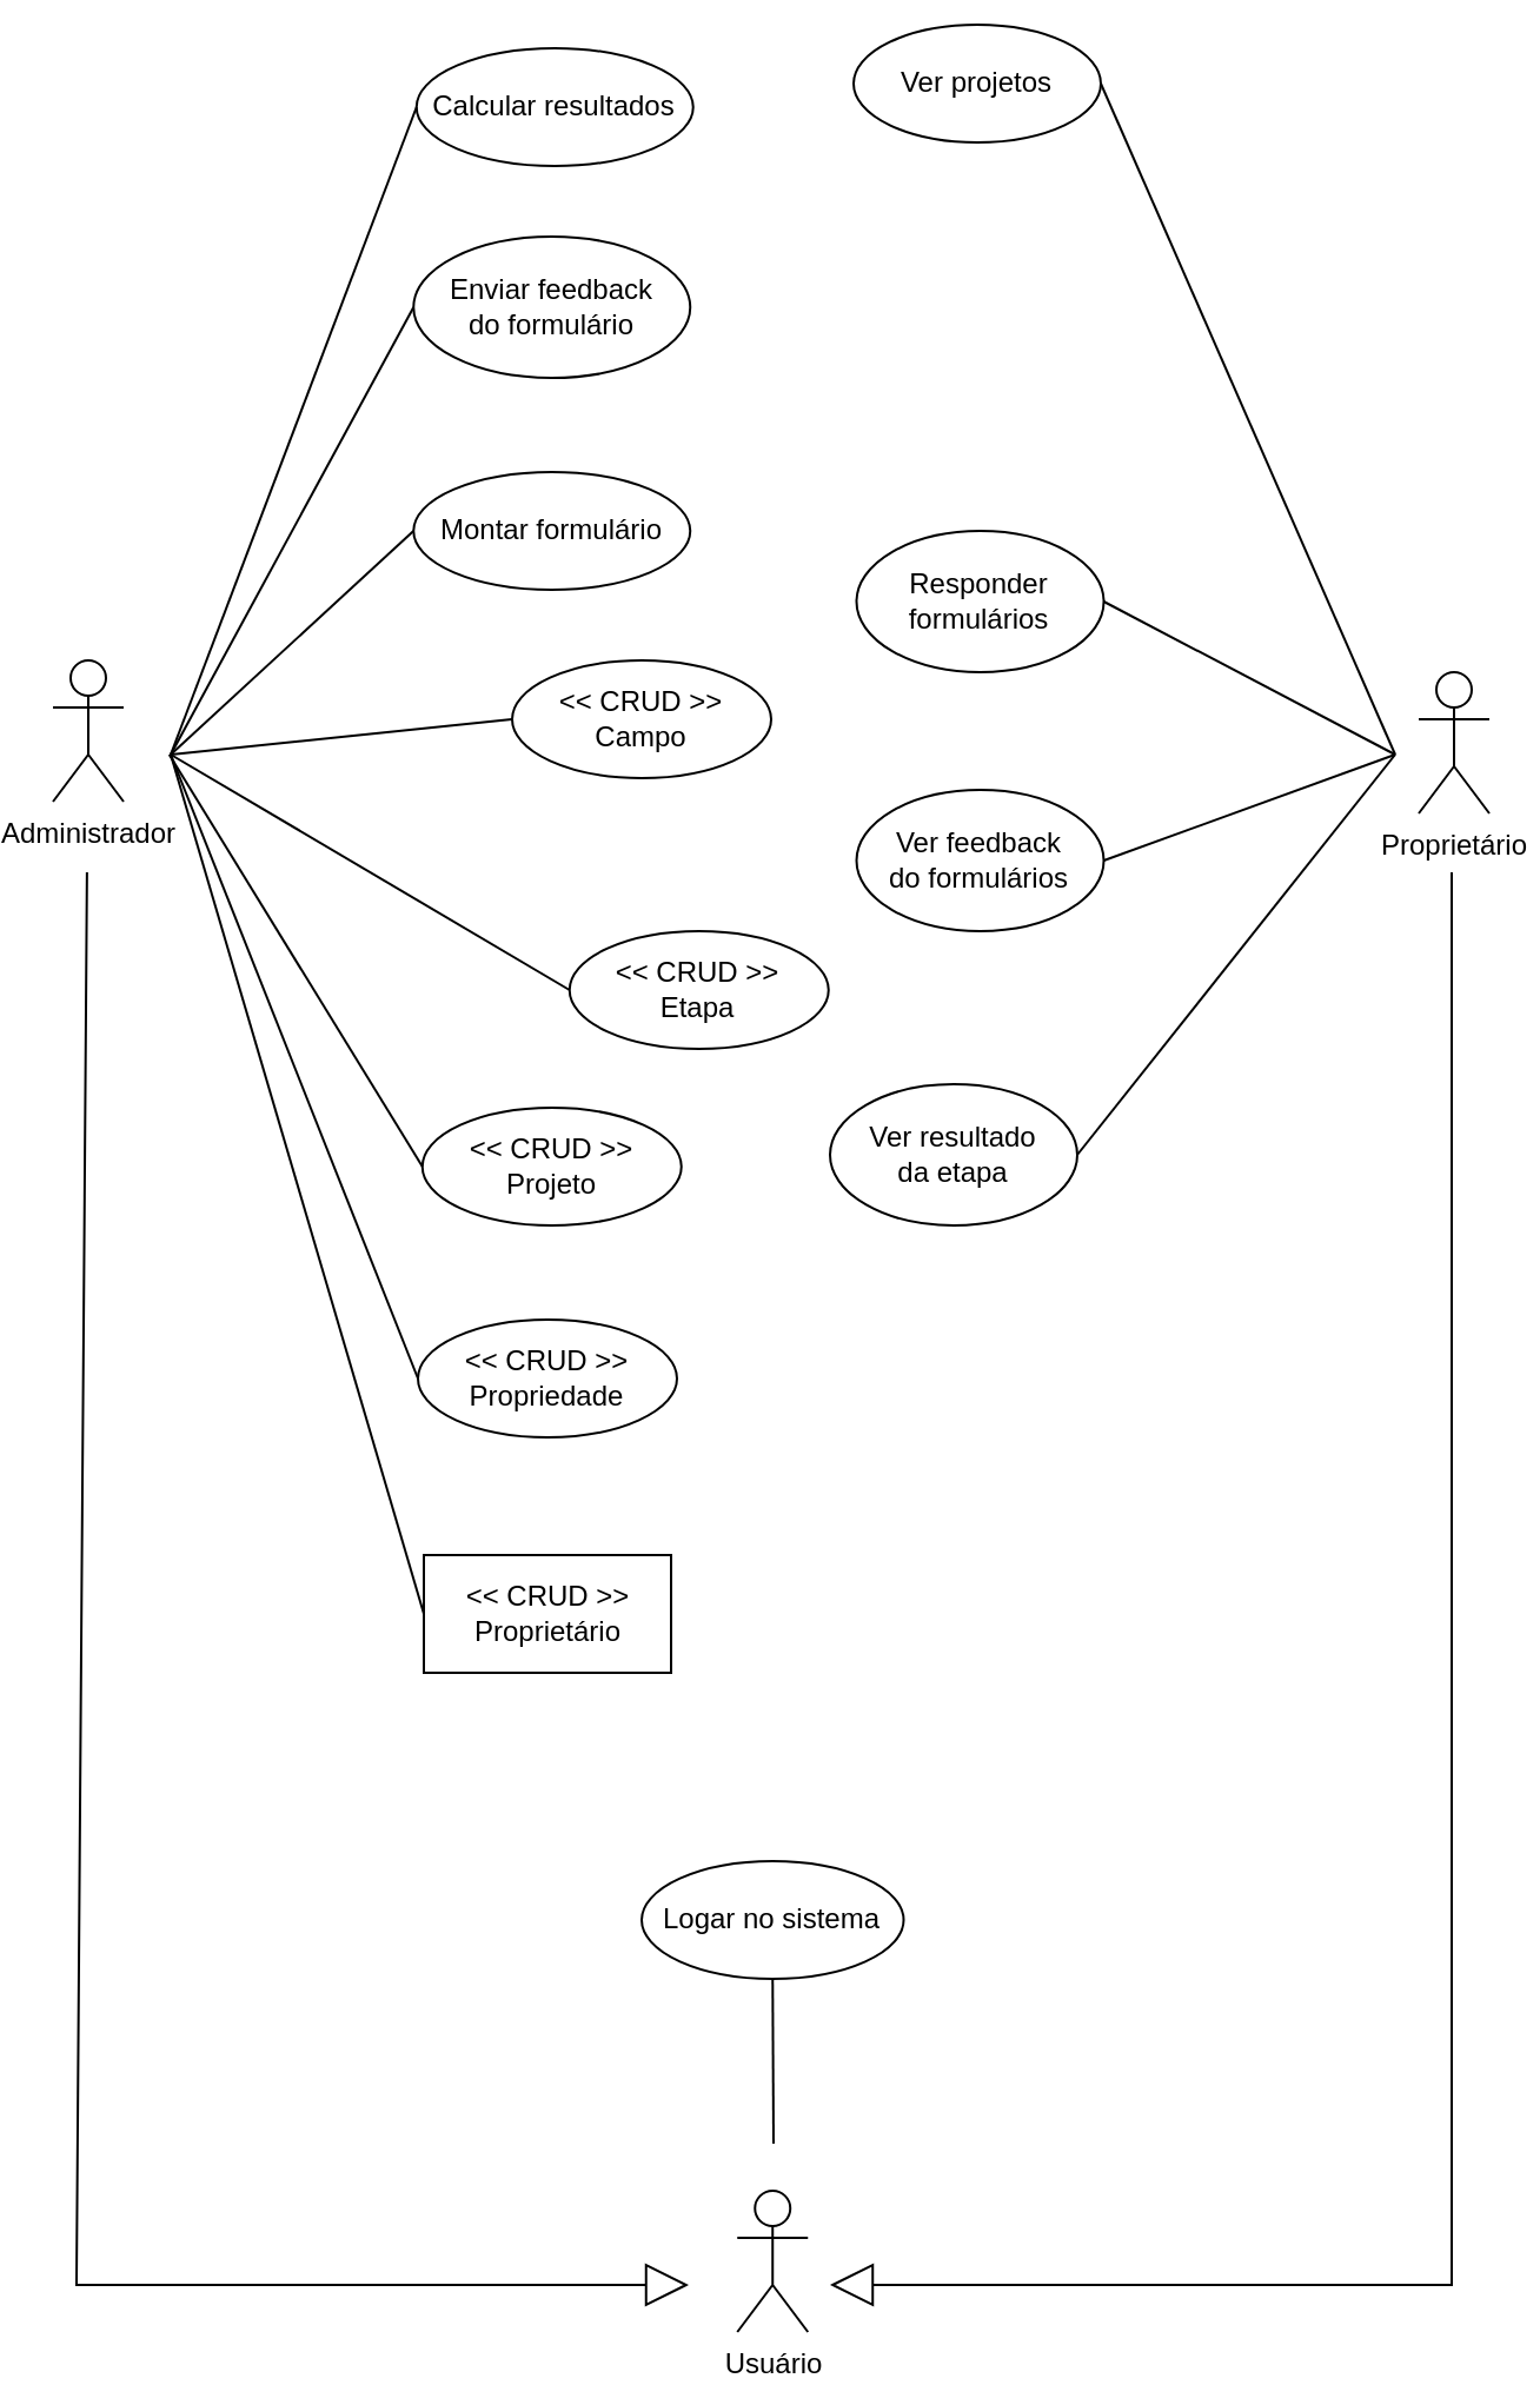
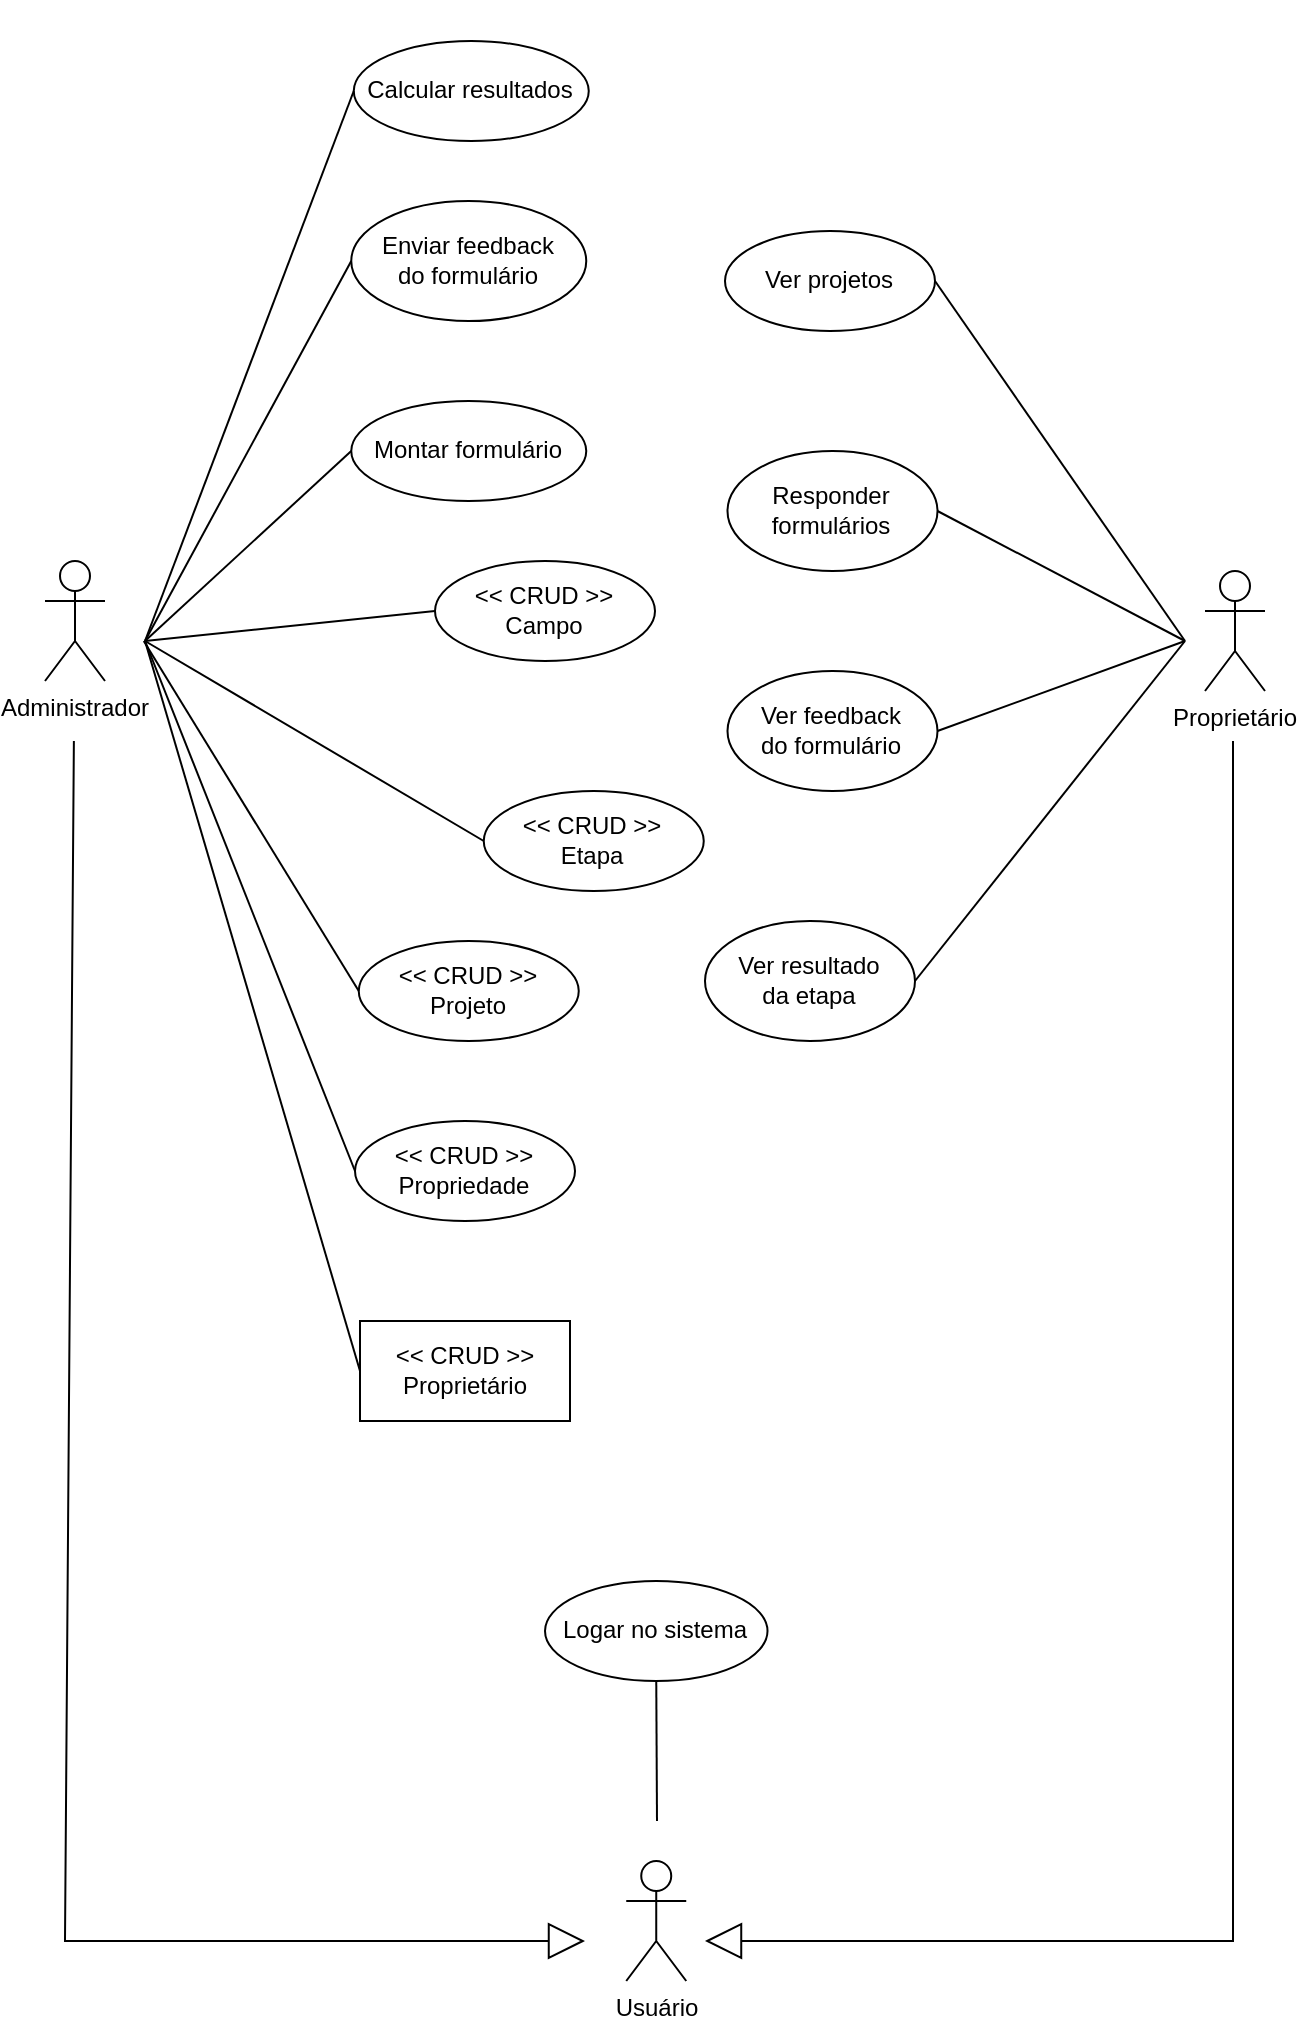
  <mxCell id="0" />
  <mxCell id="1" parent="0" />
  <mxCell id="2" value="Administrador" style="shape=umlActor;verticalLabelPosition=bottom;verticalAlign=top;html=1;outlineConnect=0;" parent="1" vertex="1"><mxGeometry x="20" y="280" width="30" height="60" as="geometry" /></mxCell>
  <mxCell id="3" value="Usuário" style="shape=umlActor;verticalLabelPosition=bottom;verticalAlign=top;html=1;outlineConnect=0;" parent="1" vertex="1"><mxGeometry x="310.62" y="930" width="30" height="60" as="geometry" /></mxCell>
  <mxCell id="4" value="Proprietário" style="shape=umlActor;verticalLabelPosition=bottom;verticalAlign=top;html=1;outlineConnect=0;" parent="1" vertex="1"><mxGeometry x="600" y="285" width="30" height="60" as="geometry" /></mxCell>
  <mxCell id="5" value="Logar no sistema" style="ellipse;whiteSpace=wrap;html=1;" parent="1" vertex="1"><mxGeometry x="270" y="790" width="111.25" height="50" as="geometry" /></mxCell>
  <mxCell id="6" value="&amp;lt;&amp;lt; CRUD &amp;gt;&amp;gt;&lt;br&gt;Proprietário" style="whiteSpace=wrap;html=1;rounded=0;" parent="1" vertex="1"><mxGeometry x="177.5" y="660" width="105" height="50" as="geometry" /></mxCell>
  <mxCell id="7" value="&amp;lt;&amp;lt; CRUD &amp;gt;&amp;gt;&lt;br&gt;Propriedade" style="ellipse;whiteSpace=wrap;html=1;" parent="1" vertex="1"><mxGeometry x="175" y="560" width="110" height="50" as="geometry" /></mxCell>
  <mxCell id="8" value="&amp;lt;&amp;lt; CRUD &amp;gt;&amp;gt;&lt;br&gt;Projeto" style="ellipse;whiteSpace=wrap;html=1;" parent="1" vertex="1"><mxGeometry x="176.88" y="470" width="110" height="50" as="geometry" /></mxCell>
  <mxCell id="9" value="&amp;lt;&amp;lt; CRUD &amp;gt;&amp;gt;&lt;br&gt;Etapa" style="ellipse;whiteSpace=wrap;html=1;" parent="1" vertex="1"><mxGeometry x="239.38" y="395" width="110" height="50" as="geometry" /></mxCell>
  <mxCell id="10" value="&amp;lt;&amp;lt; CRUD &amp;gt;&amp;gt;&lt;br&gt;Campo" style="ellipse;whiteSpace=wrap;html=1;" parent="1" vertex="1"><mxGeometry x="215" y="280" width="110" height="50" as="geometry" /></mxCell>
  <mxCell id="11" value="Montar formulário" style="ellipse;whiteSpace=wrap;html=1;" parent="1" vertex="1"><mxGeometry x="173.13" y="200" width="117.5" height="50" as="geometry" /></mxCell>
  <mxCell id="12" value="Enviar feedback&lt;br&gt;do formulário" style="ellipse;whiteSpace=wrap;html=1;" parent="1" vertex="1"><mxGeometry x="173.13" y="100" width="117.5" height="60" as="geometry" /></mxCell>
  <mxCell id="13" value="Calcular resultados" style="ellipse;whiteSpace=wrap;html=1;" parent="1" vertex="1"><mxGeometry x="174.38" y="20" width="117.5" height="50" as="geometry" /></mxCell>
- <mxCell id="14" value="Ver projetos" style="ellipse;whiteSpace=wrap;html=1;" parent="1" vertex="1"><mxGeometry x="360" y="10" width="105" height="50" as="geometry" /></mxCell>
+ <mxCell id="14" value="Ver projetos" style="ellipse;whiteSpace=wrap;html=1;" parent="1" vertex="1"><mxGeometry x="360" y="115" width="105" height="50" as="geometry" /></mxCell>
  <mxCell id="15" value="Responder&lt;br&gt;formulários" style="ellipse;whiteSpace=wrap;html=1;" parent="1" vertex="1"><mxGeometry x="361.25" y="225" width="105" height="60" as="geometry" /></mxCell>
- <mxCell id="16" value="Ver feedback&lt;br&gt;do formulários" style="ellipse;whiteSpace=wrap;html=1;" parent="1" vertex="1"><mxGeometry x="361.25" y="335" width="105" height="60" as="geometry" /></mxCell>
+ <mxCell id="16" value="Ver feedback&lt;br&gt;do formulário" style="ellipse;whiteSpace=wrap;html=1;" parent="1" vertex="1"><mxGeometry x="361.25" y="335" width="105" height="60" as="geometry" /></mxCell>
  <mxCell id="17" value="Ver resultado&lt;br&gt;da etapa" style="ellipse;whiteSpace=wrap;html=1;" parent="1" vertex="1"><mxGeometry x="350" y="460" width="105" height="60" as="geometry" /></mxCell>
  <mxCell id="18" value="&lt;br&gt;" style="endArrow=block;endSize=16;endFill=0;html=1;rounded=0;" parent="1" edge="1"><mxGeometry width="160" relative="1" as="geometry"><mxPoint x="614" y="370" as="sourcePoint" /><mxPoint x="350" y="970" as="targetPoint" /><Array as="points"><mxPoint x="614" y="970" /></Array></mxGeometry></mxCell>
  <mxCell id="19" value="&lt;br&gt;" style="endArrow=block;endSize=16;endFill=0;html=1;rounded=0;" parent="1" edge="1"><mxGeometry width="160" relative="1" as="geometry"><mxPoint x="34.44" y="370" as="sourcePoint" /><mxPoint x="290" y="970" as="targetPoint" /><Array as="points"><mxPoint x="30" y="970" /></Array></mxGeometry></mxCell>
  <mxCell id="20" value="" style="edgeStyle=none;orthogonalLoop=1;jettySize=auto;html=1;rounded=0;entryX=0;entryY=0.5;entryDx=0;entryDy=0;endArrow=none;endFill=0;" parent="1" target="6" edge="1"><mxGeometry width="100" relative="1" as="geometry"><mxPoint x="70" y="320" as="sourcePoint" /><mxPoint x="170" y="630" as="targetPoint" /><Array as="points" /></mxGeometry></mxCell>
  <mxCell id="21" value="" style="edgeStyle=none;orthogonalLoop=1;jettySize=auto;html=1;rounded=0;entryX=0;entryY=0.5;entryDx=0;entryDy=0;endArrow=none;endFill=0;" parent="1" target="7" edge="1"><mxGeometry width="100" relative="1" as="geometry"><mxPoint x="70" y="320" as="sourcePoint" /><mxPoint x="180" y="690" as="targetPoint" /><Array as="points" /></mxGeometry></mxCell>
  <mxCell id="22" value="" style="edgeStyle=none;orthogonalLoop=1;jettySize=auto;html=1;rounded=0;entryX=0;entryY=0.5;entryDx=0;entryDy=0;endArrow=none;endFill=0;" parent="1" target="8" edge="1"><mxGeometry width="100" relative="1" as="geometry"><mxPoint x="69.38" y="320" as="sourcePoint" /><mxPoint x="174.38" y="585" as="targetPoint" /><Array as="points" /></mxGeometry></mxCell>
  <mxCell id="23" value="" style="edgeStyle=none;orthogonalLoop=1;jettySize=auto;html=1;rounded=0;entryX=0;entryY=0.5;entryDx=0;entryDy=0;endArrow=none;endFill=0;" parent="1" target="9" edge="1"><mxGeometry width="100" relative="1" as="geometry"><mxPoint x="70" y="320" as="sourcePoint" /><mxPoint x="188" y="695" as="targetPoint" /><Array as="points" /></mxGeometry></mxCell>
  <mxCell id="24" value="" style="edgeStyle=none;orthogonalLoop=1;jettySize=auto;html=1;rounded=0;entryX=0;entryY=0.5;entryDx=0;entryDy=0;endArrow=none;endFill=0;" parent="1" target="10" edge="1"><mxGeometry width="100" relative="1" as="geometry"><mxPoint x="70" y="320" as="sourcePoint" /><mxPoint x="184" y="415" as="targetPoint" /><Array as="points" /></mxGeometry></mxCell>
  <mxCell id="25" value="" style="edgeStyle=none;orthogonalLoop=1;jettySize=auto;html=1;rounded=0;entryX=0;entryY=0.5;entryDx=0;entryDy=0;endArrow=none;endFill=0;" parent="1" target="11" edge="1"><mxGeometry width="100" relative="1" as="geometry"><mxPoint x="70" y="320" as="sourcePoint" /><mxPoint x="185" y="315" as="targetPoint" /><Array as="points" /></mxGeometry></mxCell>
  <mxCell id="26" value="" style="edgeStyle=none;orthogonalLoop=1;jettySize=auto;html=1;rounded=0;entryX=0;entryY=0.5;entryDx=0;entryDy=0;endArrow=none;endFill=0;" parent="1" target="12" edge="1"><mxGeometry width="100" relative="1" as="geometry"><mxPoint x="70" y="320" as="sourcePoint" /><mxPoint x="173.13" y="230" as="targetPoint" /><Array as="points" /></mxGeometry></mxCell>
  <mxCell id="27" value="" style="edgeStyle=none;orthogonalLoop=1;jettySize=auto;html=1;rounded=0;entryX=0;entryY=0.5;entryDx=0;entryDy=0;endArrow=none;endFill=0;" parent="1" target="13" edge="1"><mxGeometry width="100" relative="1" as="geometry"><mxPoint x="70" y="320" as="sourcePoint" /><mxPoint x="164" y="40" as="targetPoint" /><Array as="points" /></mxGeometry></mxCell>
  <mxCell id="28" value="" style="edgeStyle=none;orthogonalLoop=1;jettySize=auto;html=1;rounded=0;entryX=0.5;entryY=1;entryDx=0;entryDy=0;endArrow=none;endFill=0;" parent="1" target="5" edge="1"><mxGeometry width="100" relative="1" as="geometry"><mxPoint x="326" y="910" as="sourcePoint" /><mxPoint x="188" y="695" as="targetPoint" /><Array as="points" /></mxGeometry></mxCell>
  <mxCell id="29" value="" style="edgeStyle=none;orthogonalLoop=1;jettySize=auto;html=1;rounded=0;entryX=1;entryY=0.5;entryDx=0;entryDy=0;endArrow=none;endFill=0;" parent="1" target="14" edge="1"><mxGeometry width="100" relative="1" as="geometry"><mxPoint x="590" y="320" as="sourcePoint" /><mxPoint x="176.88" y="1079.44" as="targetPoint" /><Array as="points" /></mxGeometry></mxCell>
  <mxCell id="30" value="" style="edgeStyle=none;orthogonalLoop=1;jettySize=auto;html=1;rounded=0;entryX=1;entryY=0.5;entryDx=0;entryDy=0;endArrow=none;endFill=0;" parent="1" target="15" edge="1"><mxGeometry width="100" relative="1" as="geometry"><mxPoint x="590" y="320" as="sourcePoint" /><mxPoint x="189" y="925" as="targetPoint" /><Array as="points" /></mxGeometry></mxCell>
  <mxCell id="31" value="" style="edgeStyle=none;orthogonalLoop=1;jettySize=auto;html=1;rounded=0;entryX=1;entryY=0.5;entryDx=0;entryDy=0;endArrow=none;endFill=0;" parent="1" target="16" edge="1"><mxGeometry width="100" relative="1" as="geometry"><mxPoint x="590" y="320" as="sourcePoint" /><mxPoint x="191" y="1040" as="targetPoint" /><Array as="points" /></mxGeometry></mxCell>
  <mxCell id="32" value="" style="edgeStyle=none;orthogonalLoop=1;jettySize=auto;html=1;rounded=0;entryX=1;entryY=0.5;entryDx=0;entryDy=0;endArrow=none;endFill=0;" parent="1" target="17" edge="1"><mxGeometry width="100" relative="1" as="geometry"><mxPoint x="590" y="320" as="sourcePoint" /><mxPoint x="191" y="1150" as="targetPoint" /><Array as="points" /></mxGeometry></mxCell>
